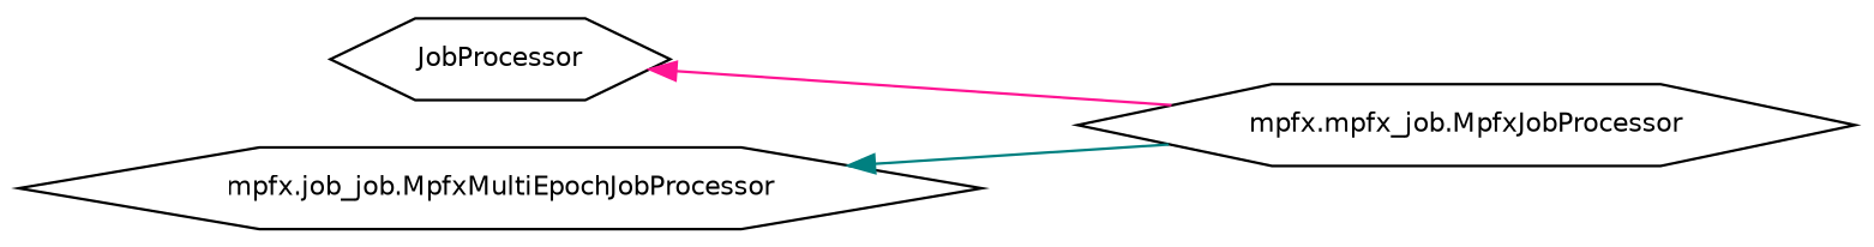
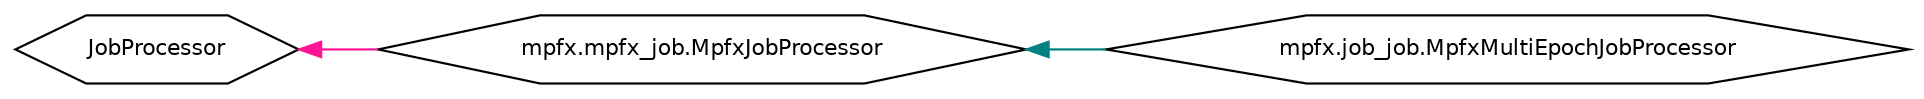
  digraph {
    rankdir=LR
    node [color=black fillcolor=white fontname=Helvetica fontsize=10 shape=hexagon style=filled]
    edge [dir=back fontname=Helvetica fontsize=10 labelfontname=Helvetica labelfontsize=10 style=solid]
    n1 [height=0.2 label=JobProcessor width=0.4]
    n2 [height=0.2 label="mpfx.mpfx_job.MpfxJobProcessor" width=0.4]
    n3 [height=0.2 label="mpfx.job_job.MpfxMultiEpochJobProcessor" width=0.4]
    n1 -> n2 [color=deeppink]
-   n3 -> n2 [color=teal]
+   n2 -> n3 [color=teal]
  }
